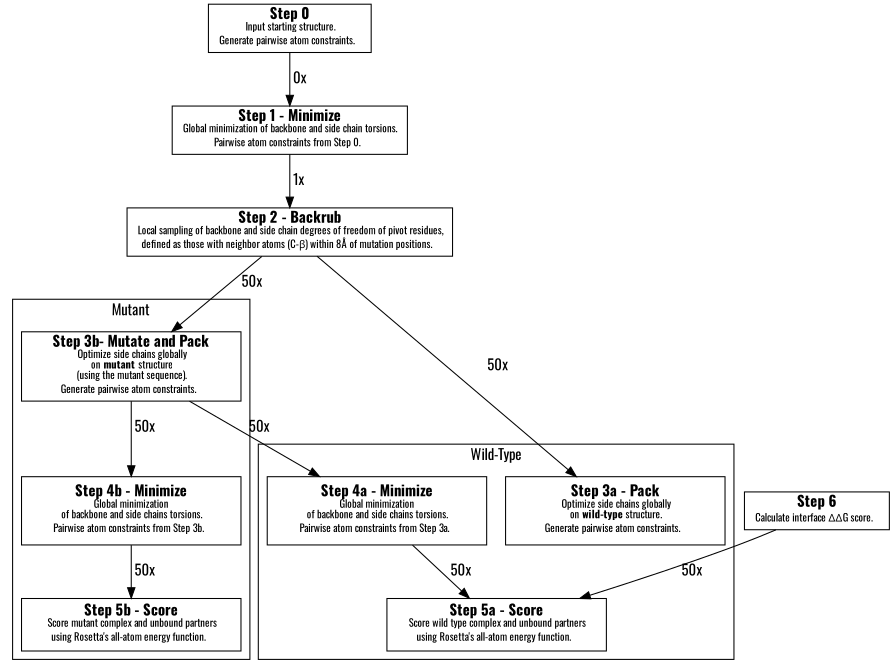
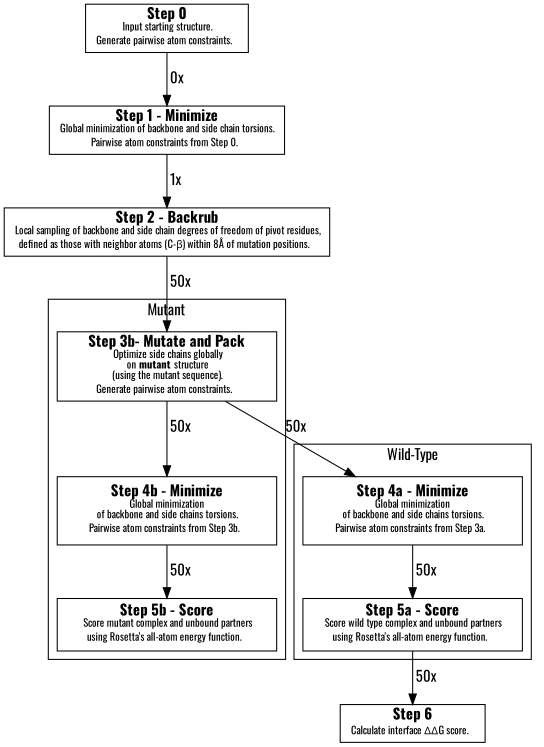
  digraph {
    fontname=Oswald
    forcelabels=true
    rankdir=TB
    node [fontname=Oswald shape=box]
    edge [fontname=Oswald]
-   n1 [height=0.9 label=< <B>Step 3a - Pack</B> <BR/><FONT POINT-SIZE="10"> Optimize side chains globally<BR/> on <B>wild-type</B> structure.<BR/> Generate pairwise atom constraints. </FONT> > width=2.9]
    n2 [height=0.9 label=< <B>Step 4a - Minimize</B> <BR/><FONT POINT-SIZE="10"> Global minimization <BR/> of backbone and side chains torsions.<BR/> Pairwise atom constraints from Step 3a. </FONT> > width=2.9]
    n3 [height=0.7 label=< <B>Step 5a - Score</B> <BR/><FONT POINT-SIZE="10"> Score wild type complex and unbound partners<BR/> using Rosetta's all-atom energy function. </FONT> > width=2.9]
    n4 [height=0.9 label=< <B>Step 3b- Mutate and Pack</B> <BR/><FONT POINT-SIZE="10"> Optimize side chains globally<BR/> on <B>mutant</B> structure<BR/> (using the mutant sequence).<BR/> Generate pairwise atom constraints. </FONT> > width=2.9]
    n5 [height=0.9 label=< <B>Step 4b - Minimize</B> <BR/><FONT POINT-SIZE="10"> Global minimization <BR/> of backbone and side chains torsions.<BR/> Pairwise atom constraints from Step 3b. </FONT> > width=2.9]
    n6 [height=0.7 label=< <B>Step 5b - Score</B> <BR/><FONT POINT-SIZE="10"> Score mutant complex and unbound partners<BR/> using Rosetta's all-atom energy function. </FONT> > width=2.9]
    n7 [label=< <B>Step 6</B> <BR/><FONT POINT-SIZE="10"> Calculate interface ΔΔG score. </FONT> >]
    n8 [label=< <B>Step 0</B> <BR/><FONT POINT-SIZE="10"> Input starting structure.<BR/> Generate pairwise atom constraints. </FONT> >]
    n9 [label=< <B>Step 1 - Minimize</B> <BR/><FONT POINT-SIZE="10"> Global minimization of backbone and side chain torsions.<BR/> Pairwise atom constraints from Step 0. </FONT> >]
    n10 [label=< <B>Step 2 - Backrub</B> <BR/><FONT POINT-SIZE="10"> Local sampling of backbone and side chain degrees of freedom of pivot residues,<BR/> defined as those with neighbor atoms (C-β) within 8Å of mutation positions. </FONT> >]
    subgraph cluster_1 {
      label="Wild-Type"
-     n1
      n2
      n3
    }
    subgraph cluster_2 {
      label=Mutant
      n4
      n5
      n6
    }
    n2 -> n3 [label=" 50x"]
-   n7 -> n3 [label=" 50x"]
+   n3 -> n7 [label=" 50x"]
    n4 -> n2 [label=" 50x"]
    n4 -> n5 [label=" 50x"]
    n5 -> n6 [label=" 50x"]
    n8 -> n9 [label=" 0x"]
    n9 -> n10 [label=" 1x"]
-   n10 -> n1 [label=" 50x"]
    n10 -> n4 [label=" 50x"]
  }
